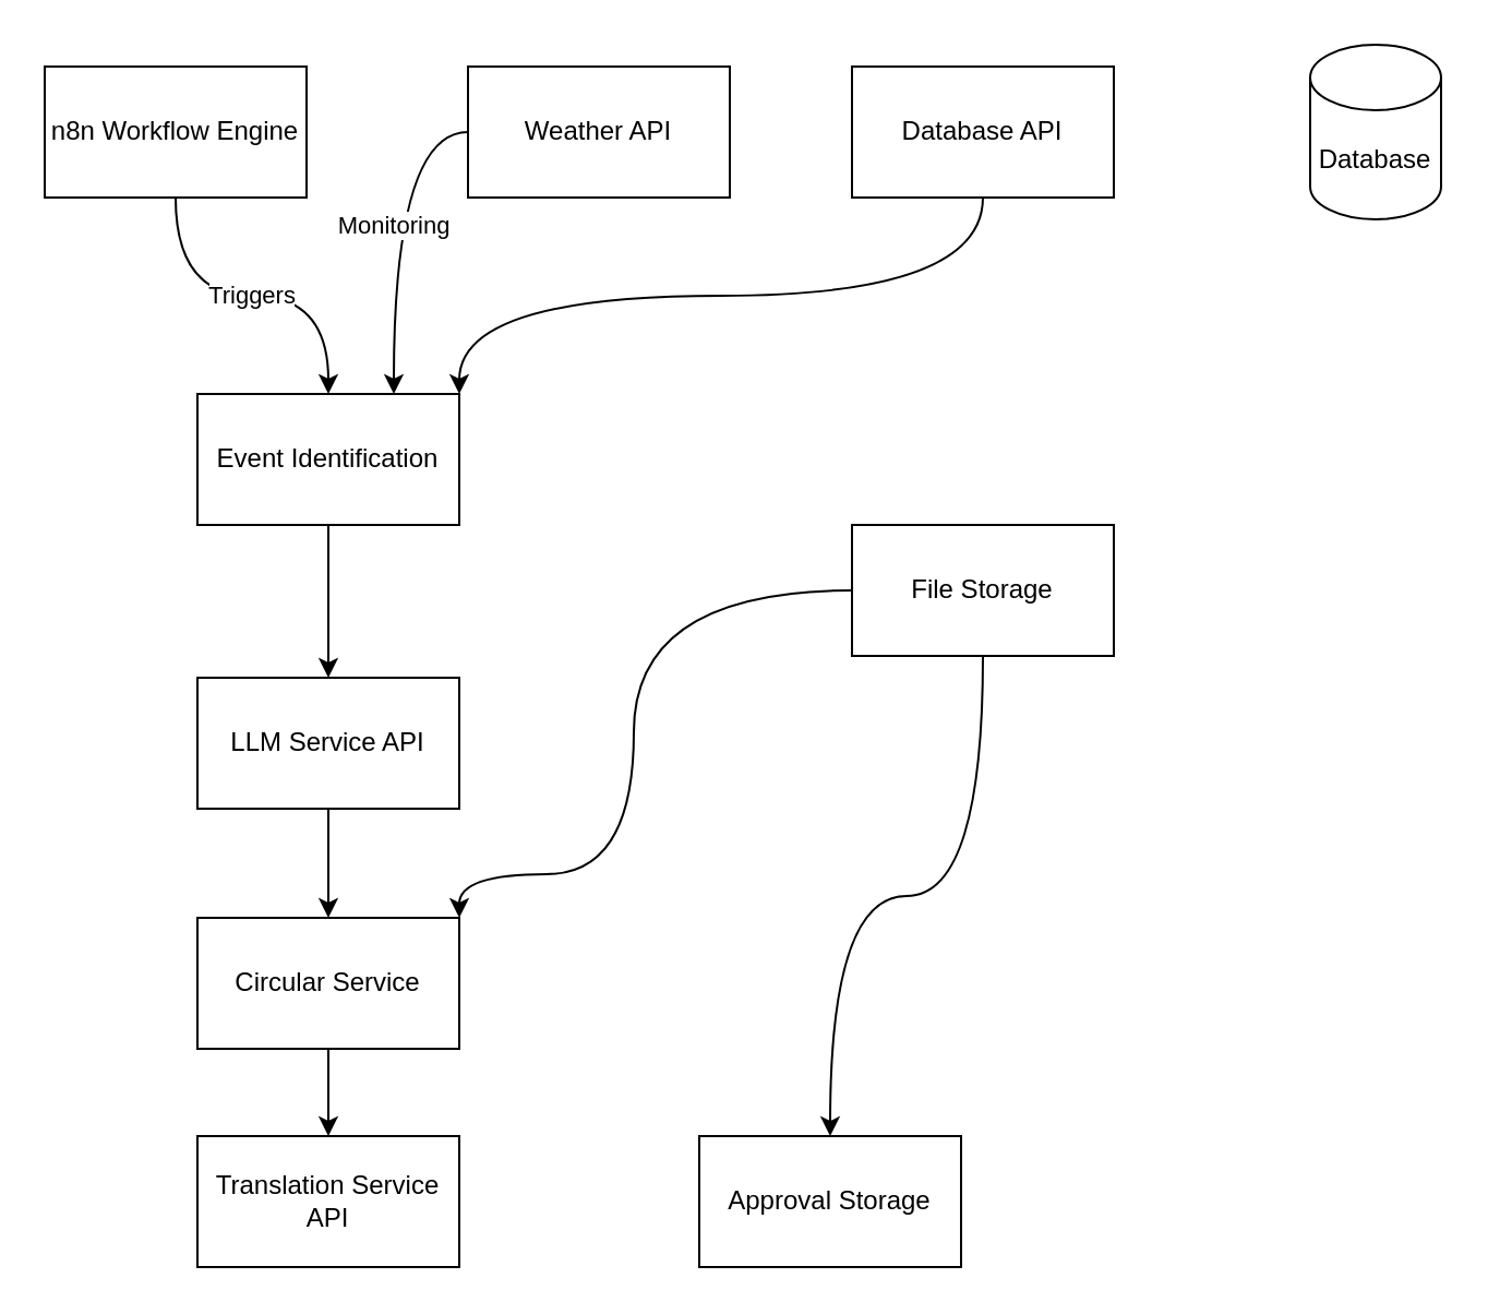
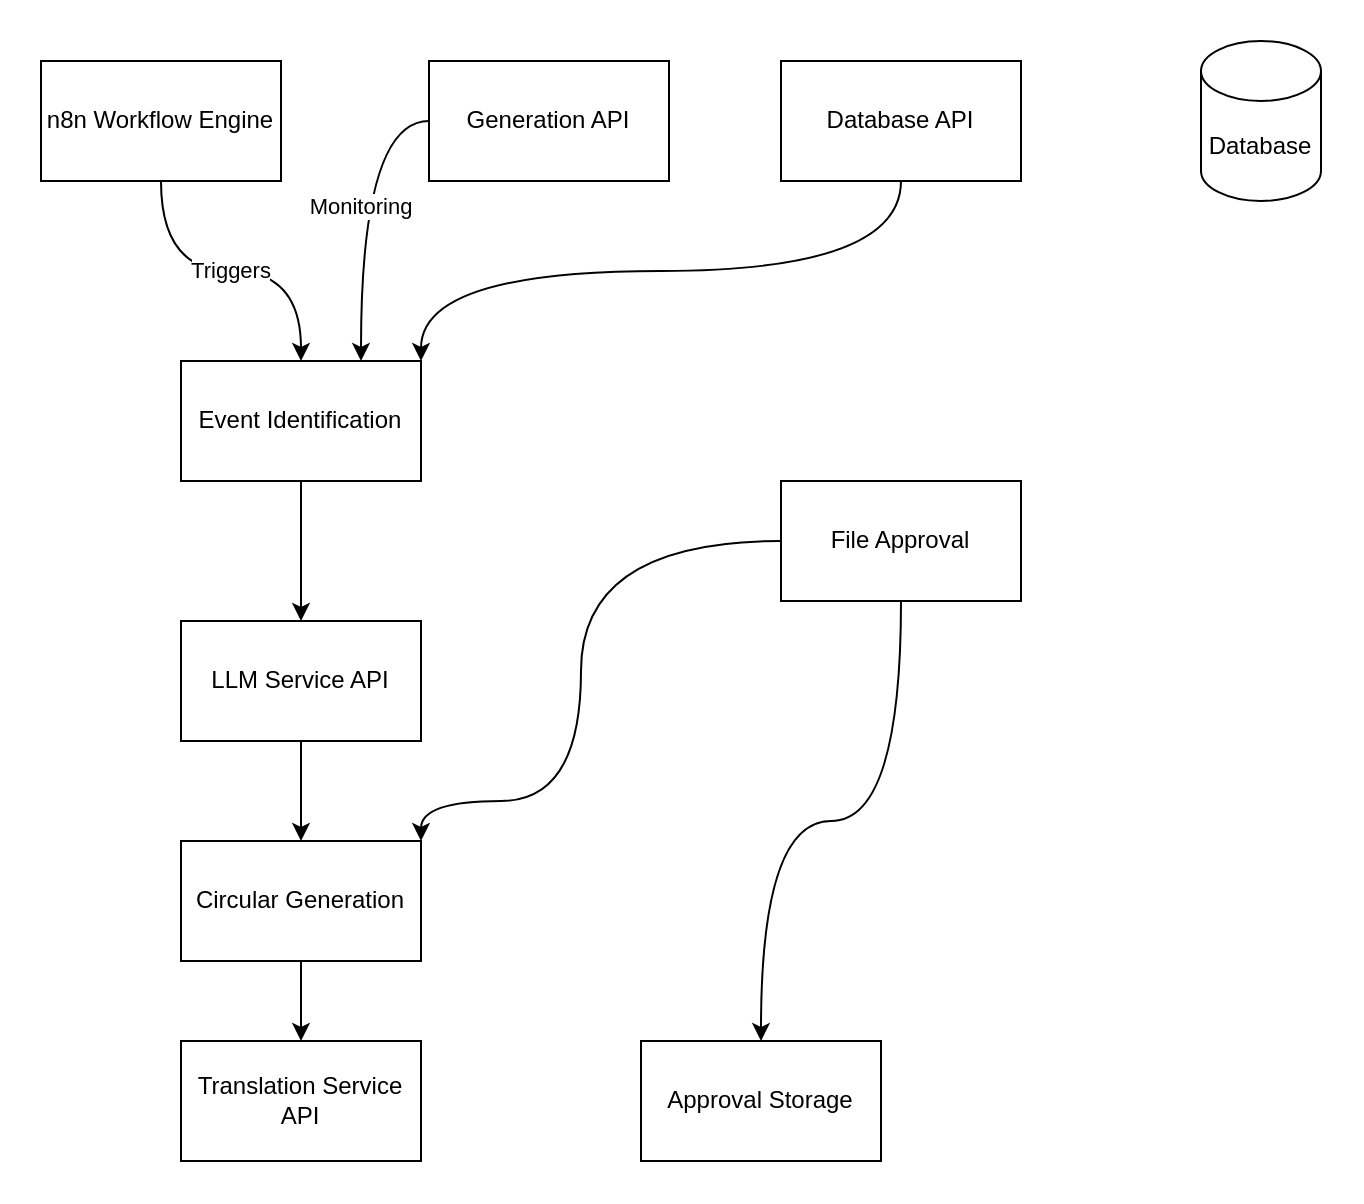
  <mxCell id="0" />
  <mxCell id="1" parent="0" />
  <mxCell id="2" value="Triggers" style="edgeStyle=orthogonalEdgeStyle;rounded=0;orthogonalLoop=1;jettySize=auto;html=1;curved=1;" edge="1" parent="1" source="3" target="5"><mxGeometry relative="1" as="geometry" /></mxCell>
  <mxCell id="3" value="n8n Workflow Engine" style="rounded=0;whiteSpace=wrap;html=1;" vertex="1" parent="1"><mxGeometry x="20" y="30" width="120" height="60" as="geometry" /></mxCell>
  <mxCell id="4" style="edgeStyle=orthogonalEdgeStyle;rounded=0;orthogonalLoop=1;jettySize=auto;html=1;" edge="1" parent="1" source="5" target="12"><mxGeometry relative="1" as="geometry" /></mxCell>
  <mxCell id="5" value="Event Identification" style="rounded=0;whiteSpace=wrap;html=1;" vertex="1" parent="1"><mxGeometry x="90" y="180" width="120" height="60" as="geometry" /></mxCell>
  <mxCell id="6" value="Monitoring" style="edgeStyle=orthogonalEdgeStyle;rounded=0;orthogonalLoop=1;jettySize=auto;html=1;entryX=0.75;entryY=0;entryDx=0;entryDy=0;curved=1;" edge="1" parent="1" source="7" target="5"><mxGeometry relative="1" as="geometry" /></mxCell>
- <mxCell id="7" value="Weather API" style="rounded=0;whiteSpace=wrap;html=1;" vertex="1" parent="1"><mxGeometry x="214" y="30" width="120" height="60" as="geometry" /></mxCell>
+ <mxCell id="7" value="Generation API" style="rounded=0;whiteSpace=wrap;html=1;" vertex="1" parent="1"><mxGeometry x="214" y="30" width="120" height="60" as="geometry" /></mxCell>
  <mxCell id="8" style="edgeStyle=orthogonalEdgeStyle;rounded=0;orthogonalLoop=1;jettySize=auto;html=1;entryX=1;entryY=0;entryDx=0;entryDy=0;curved=1;exitX=0.5;exitY=1;exitDx=0;exitDy=0;" edge="1" parent="1" source="9" target="5"><mxGeometry relative="1" as="geometry"><mxPoint x="450" y="120" as="sourcePoint" /><mxPoint x="270" y="240" as="targetPoint" /></mxGeometry></mxCell>
  <mxCell id="9" value="Database API" style="rounded=0;whiteSpace=wrap;html=1;" vertex="1" parent="1"><mxGeometry x="390" y="30" width="120" height="60" as="geometry" /></mxCell>
  <mxCell id="10" value="Database" style="shape=cylinder3;whiteSpace=wrap;html=1;boundedLbl=1;backgroundOutline=1;size=15;" vertex="1" parent="1"><mxGeometry x="600" y="20" width="60" height="80" as="geometry" /></mxCell>
  <mxCell id="11" style="edgeStyle=orthogonalEdgeStyle;rounded=0;orthogonalLoop=1;jettySize=auto;html=1;entryX=0.5;entryY=0;entryDx=0;entryDy=0;" edge="1" parent="1" source="12" target="14"><mxGeometry relative="1" as="geometry" /></mxCell>
  <mxCell id="12" value="LLM Service API" style="rounded=0;whiteSpace=wrap;html=1;" vertex="1" parent="1"><mxGeometry x="90" y="310" width="120" height="60" as="geometry" /></mxCell>
  <mxCell id="13" value="" style="edgeStyle=orthogonalEdgeStyle;rounded=0;orthogonalLoop=1;jettySize=auto;html=1;" edge="1" parent="1" source="14" target="15"><mxGeometry relative="1" as="geometry" /></mxCell>
- <mxCell id="14" value="Circular Service" style="rounded=0;whiteSpace=wrap;html=1;" vertex="1" parent="1"><mxGeometry x="90" y="420" width="120" height="60" as="geometry" /></mxCell>
+ <mxCell id="14" value="Circular Generation" style="rounded=0;whiteSpace=wrap;html=1;" vertex="1" parent="1"><mxGeometry x="90" y="420" width="120" height="60" as="geometry" /></mxCell>
  <mxCell id="15" value="Translation Service API" style="rounded=0;whiteSpace=wrap;html=1;" vertex="1" parent="1"><mxGeometry x="90" y="520" width="120" height="60" as="geometry" /></mxCell>
  <mxCell id="16" style="edgeStyle=orthogonalEdgeStyle;rounded=0;orthogonalLoop=1;jettySize=auto;html=1;entryX=1;entryY=0;entryDx=0;entryDy=0;curved=1;" edge="1" parent="1" source="18" target="14"><mxGeometry relative="1" as="geometry"><Array as="points"><mxPoint x="290" y="270" /><mxPoint x="290" y="400" /><mxPoint x="210" y="400" /></Array></mxGeometry></mxCell>
  <mxCell id="17" style="edgeStyle=orthogonalEdgeStyle;rounded=0;orthogonalLoop=1;jettySize=auto;html=1;curved=1;" edge="1" parent="1" source="18" target="19"><mxGeometry relative="1" as="geometry" /></mxCell>
- <mxCell id="18" value="File Storage" style="rounded=0;whiteSpace=wrap;html=1;" vertex="1" parent="1"><mxGeometry x="390" y="240" width="120" height="60" as="geometry" /></mxCell>
+ <mxCell id="18" value="File Approval" style="rounded=0;whiteSpace=wrap;html=1;" vertex="1" parent="1"><mxGeometry x="390" y="240" width="120" height="60" as="geometry" /></mxCell>
  <mxCell id="19" value="Approval Storage" style="rounded=0;whiteSpace=wrap;html=1;" vertex="1" parent="1"><mxGeometry x="320" y="520" width="120" height="60" as="geometry" /></mxCell>
